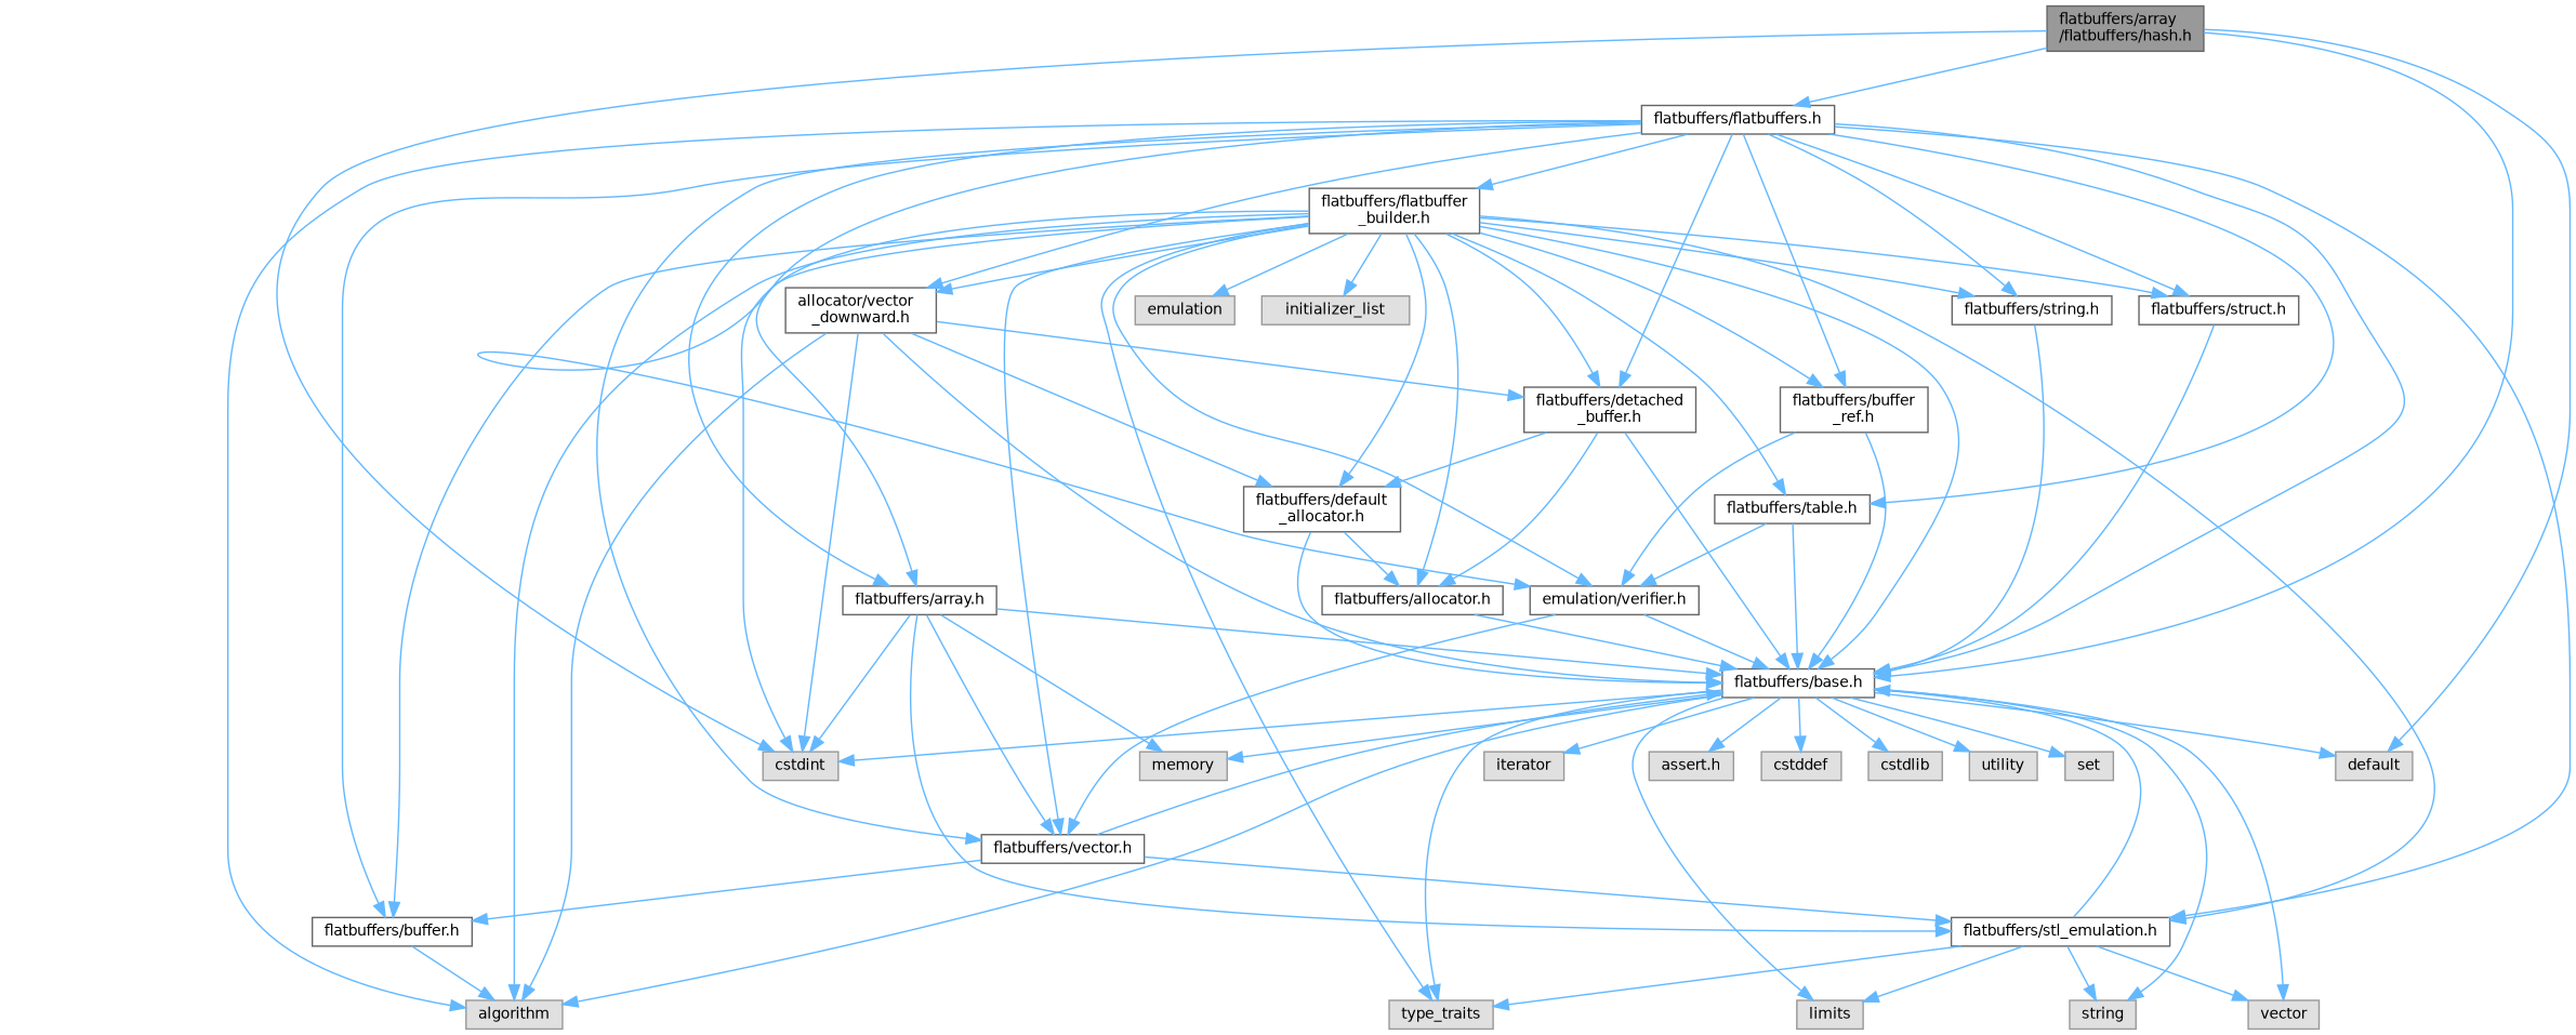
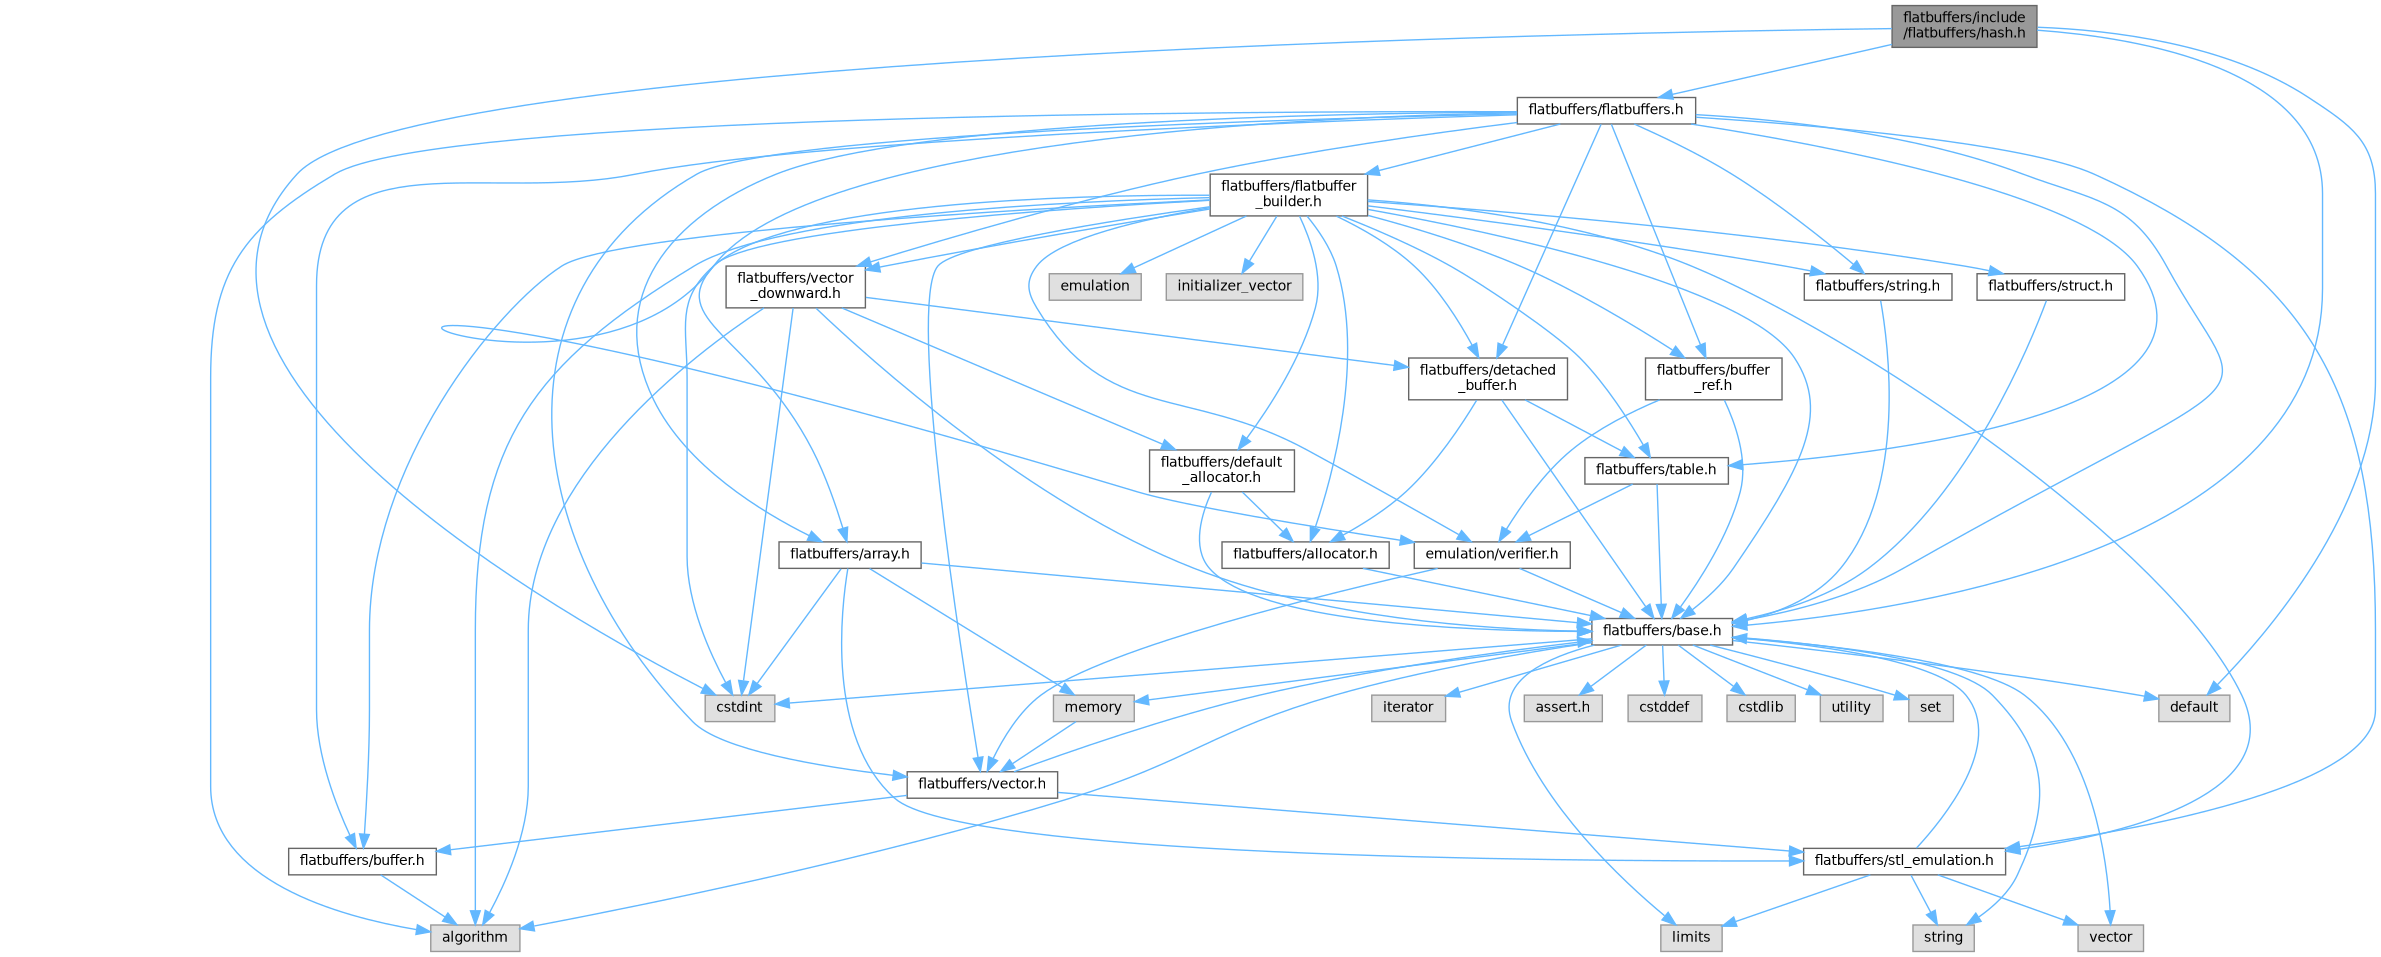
  digraph {
    node [color=grey60 fillcolor="#E0E0E0" fontname=Helvetica fontsize=10 shape=box style=filled]
    edge [color=steelblue1 fontname=Helvetica fontsize=10 labelfontname=Helvetica labelfontsize=10 style=solid]
-   n1 [color=gray40 fillcolor=grey60 fontcolor=black height=0.2 label="flatbuffers/array\l/flatbuffers/hash.h" width=0.4]
+   n1 [color=gray40 fillcolor=grey60 fontcolor=black height=0.2 label="flatbuffers/include\l/flatbuffers/hash.h" width=0.4]
    n2 [height=0.2 label=cstdint width=0.4]
    n3 [height=0.2 label=default width=0.4]
    n4 [color=grey40 fillcolor=white height=0.2 label="flatbuffers/flatbuffers.h" width=0.4]
    n5 [color=grey40 fillcolor=white height=0.2 label="flatbuffers/base.h" width=0.4]
    n6 [height=0.2 label=algorithm width=0.4]
    n7 [color=grey40 fillcolor=white height=0.2 label="flatbuffers/array.h" width=0.4]
    n8 [color=grey40 fillcolor=white height=0.2 label="flatbuffers/stl_emulation.h" width=0.4]
    n9 [color=grey40 fillcolor=white height=0.2 label="flatbuffers/vector.h" width=0.4]
    n10 [color=grey40 fillcolor=white height=0.2 label="flatbuffers/buffer.h" width=0.4]
    n11 [color=grey40 fillcolor=white height=0.2 label="flatbuffers/buffer\l_ref.h" width=0.4]
    n12 [color=grey40 fillcolor=white height=0.2 label="emulation/verifier.h" width=0.4]
    n13 [color=grey40 fillcolor=white height=0.2 label="flatbuffers/detached\l_buffer.h" width=0.4]
    n14 [color=grey40 fillcolor=white height=0.2 label="flatbuffers/flatbuffer\l_builder.h" width=0.4]
    n15 [color=grey40 fillcolor=white height=0.2 label="flatbuffers/string.h" width=0.4]
    n16 [color=grey40 fillcolor=white height=0.2 label="flatbuffers/struct.h" width=0.4]
    n17 [color=grey40 fillcolor=white height=0.2 label="flatbuffers/table.h" width=0.4]
-   n18 [color=grey40 fillcolor=white height=0.2 label="allocator/vector\l_downward.h" width=0.4]
+   n18 [color=grey40 fillcolor=white height=0.2 label="flatbuffers/vector\l_downward.h" width=0.4]
    n19 [height=0.2 label=memory width=0.4]
    n20 [height=0.2 label="assert.h" width=0.4]
    n21 [height=0.2 label=cstddef width=0.4]
    n22 [height=0.2 label=cstdlib width=0.4]
    n23 [height=0.2 label=utility width=0.4]
    n24 [height=0.2 label=string width=0.4]
-   n25 [height=0.2 label=type_traits width=0.4]
    n26 [height=0.2 label=vector width=0.4]
    n27 [height=0.2 label=set width=0.4]
    n28 [height=0.2 label=limits width=0.4]
    n29 [height=0.2 label=iterator width=0.4]
    n30 [color=grey40 fillcolor=white height=0.2 label="flatbuffers/allocator.h" width=0.4]
    n31 [color=grey40 fillcolor=white height=0.2 label="flatbuffers/default\l_allocator.h" width=0.4]
    n32 [height=0.2 label=emulation width=0.4]
-   n33 [height=0.2 label=initializer_list width=0.4]
+   n33 [height=0.2 label=initializer_vector width=0.4]
    n1 -> n2
    n1 -> n3
    n1 -> n4
    n1 -> n5
    n4 -> n5
    n4 -> n6
    n4 -> n7
    n4 -> n8
    n4 -> n9
    n4 -> n10
    n4 -> n11
    n4 -> n12
    n4 -> n13
    n4 -> n14
    n4 -> n15
-   n4 -> n16
    n4 -> n17
    n4 -> n18
    n5 -> n2
    n5 -> n3
    n5 -> n6
    n5 -> n19
    n5 -> n20
    n5 -> n21
    n5 -> n22
    n5 -> n23
    n5 -> n24
-   n5 -> n25
    n5 -> n26
    n5 -> n27
    n5 -> n28
    n5 -> n29
    n7 -> n2
    n7 -> n5
    n7 -> n8
-   n7 -> n9
+   n19 -> n9
    n7 -> n19
    n8 -> n5
    n8 -> n24
-   n8 -> n25
    n8 -> n26
    n8 -> n28
    n9 -> n5
    n9 -> n8
    n9 -> n10
    n10 -> n6
    n11 -> n5
    n11 -> n12
    n12 -> n5
    n12 -> n9
    n13 -> n5
    n13 -> n30
-   n13 -> n31
+   n13 -> n17
    n14 -> n2
    n14 -> n5
    n14 -> n6
    n14 -> n7
    n14 -> n8
    n14 -> n9
    n14 -> n10
    n14 -> n11
    n14 -> n12
    n14 -> n13
    n14 -> n15
    n14 -> n16
    n14 -> n17
    n14 -> n18
-   n14 -> n25
    n14 -> n30
    n14 -> n31
    n14 -> n32
    n14 -> n33
    n15 -> n5
    n16 -> n5
    n17 -> n5
    n17 -> n12
    n18 -> n2
    n18 -> n5
    n18 -> n6
    n18 -> n13
    n18 -> n31
    n30 -> n5
    n31 -> n5
    n31 -> n30
  }
